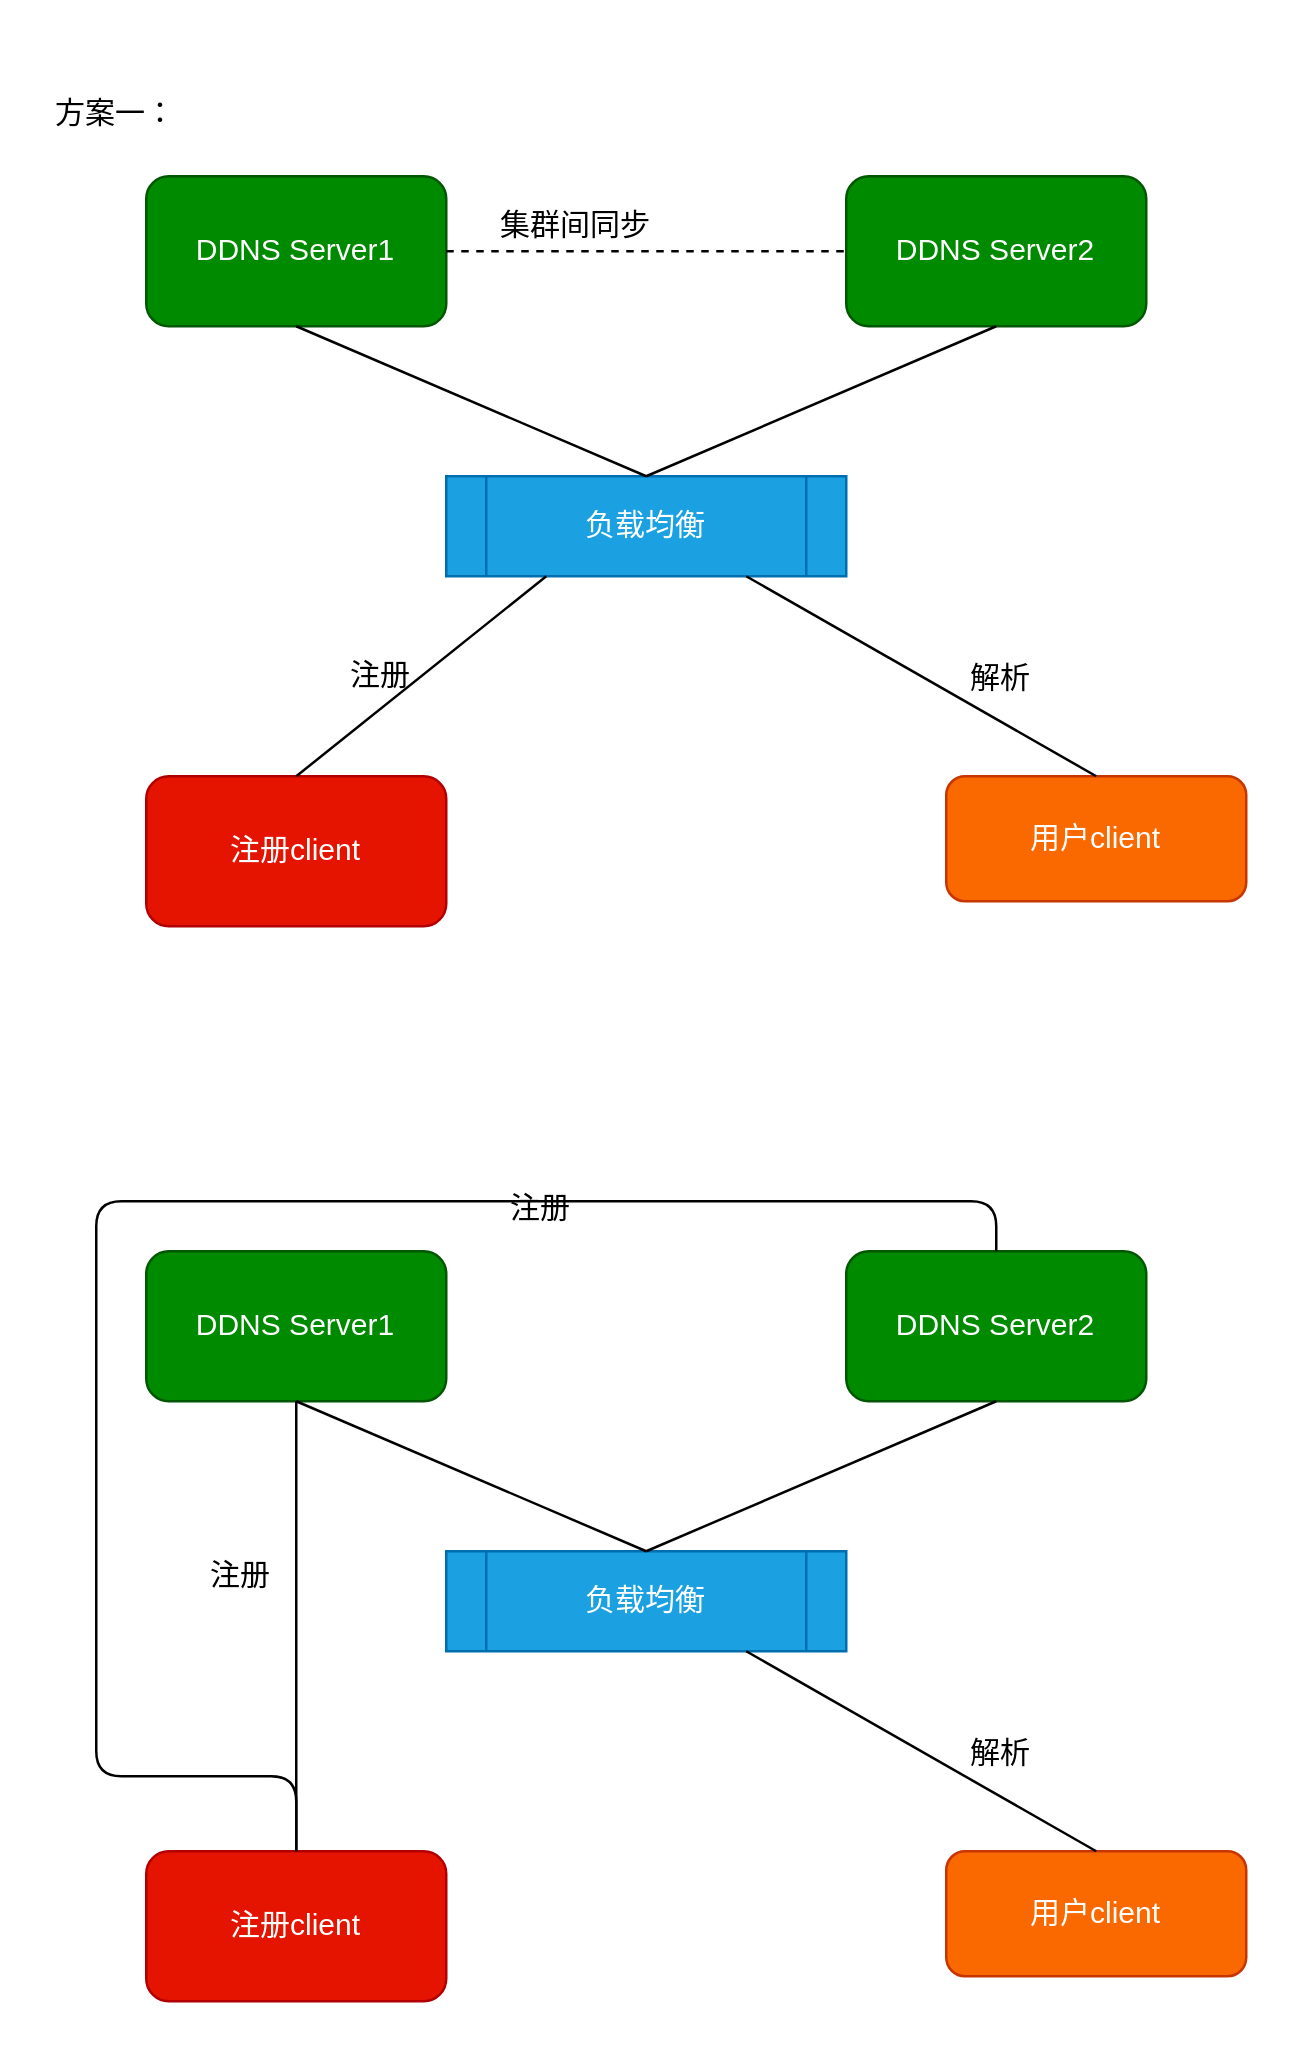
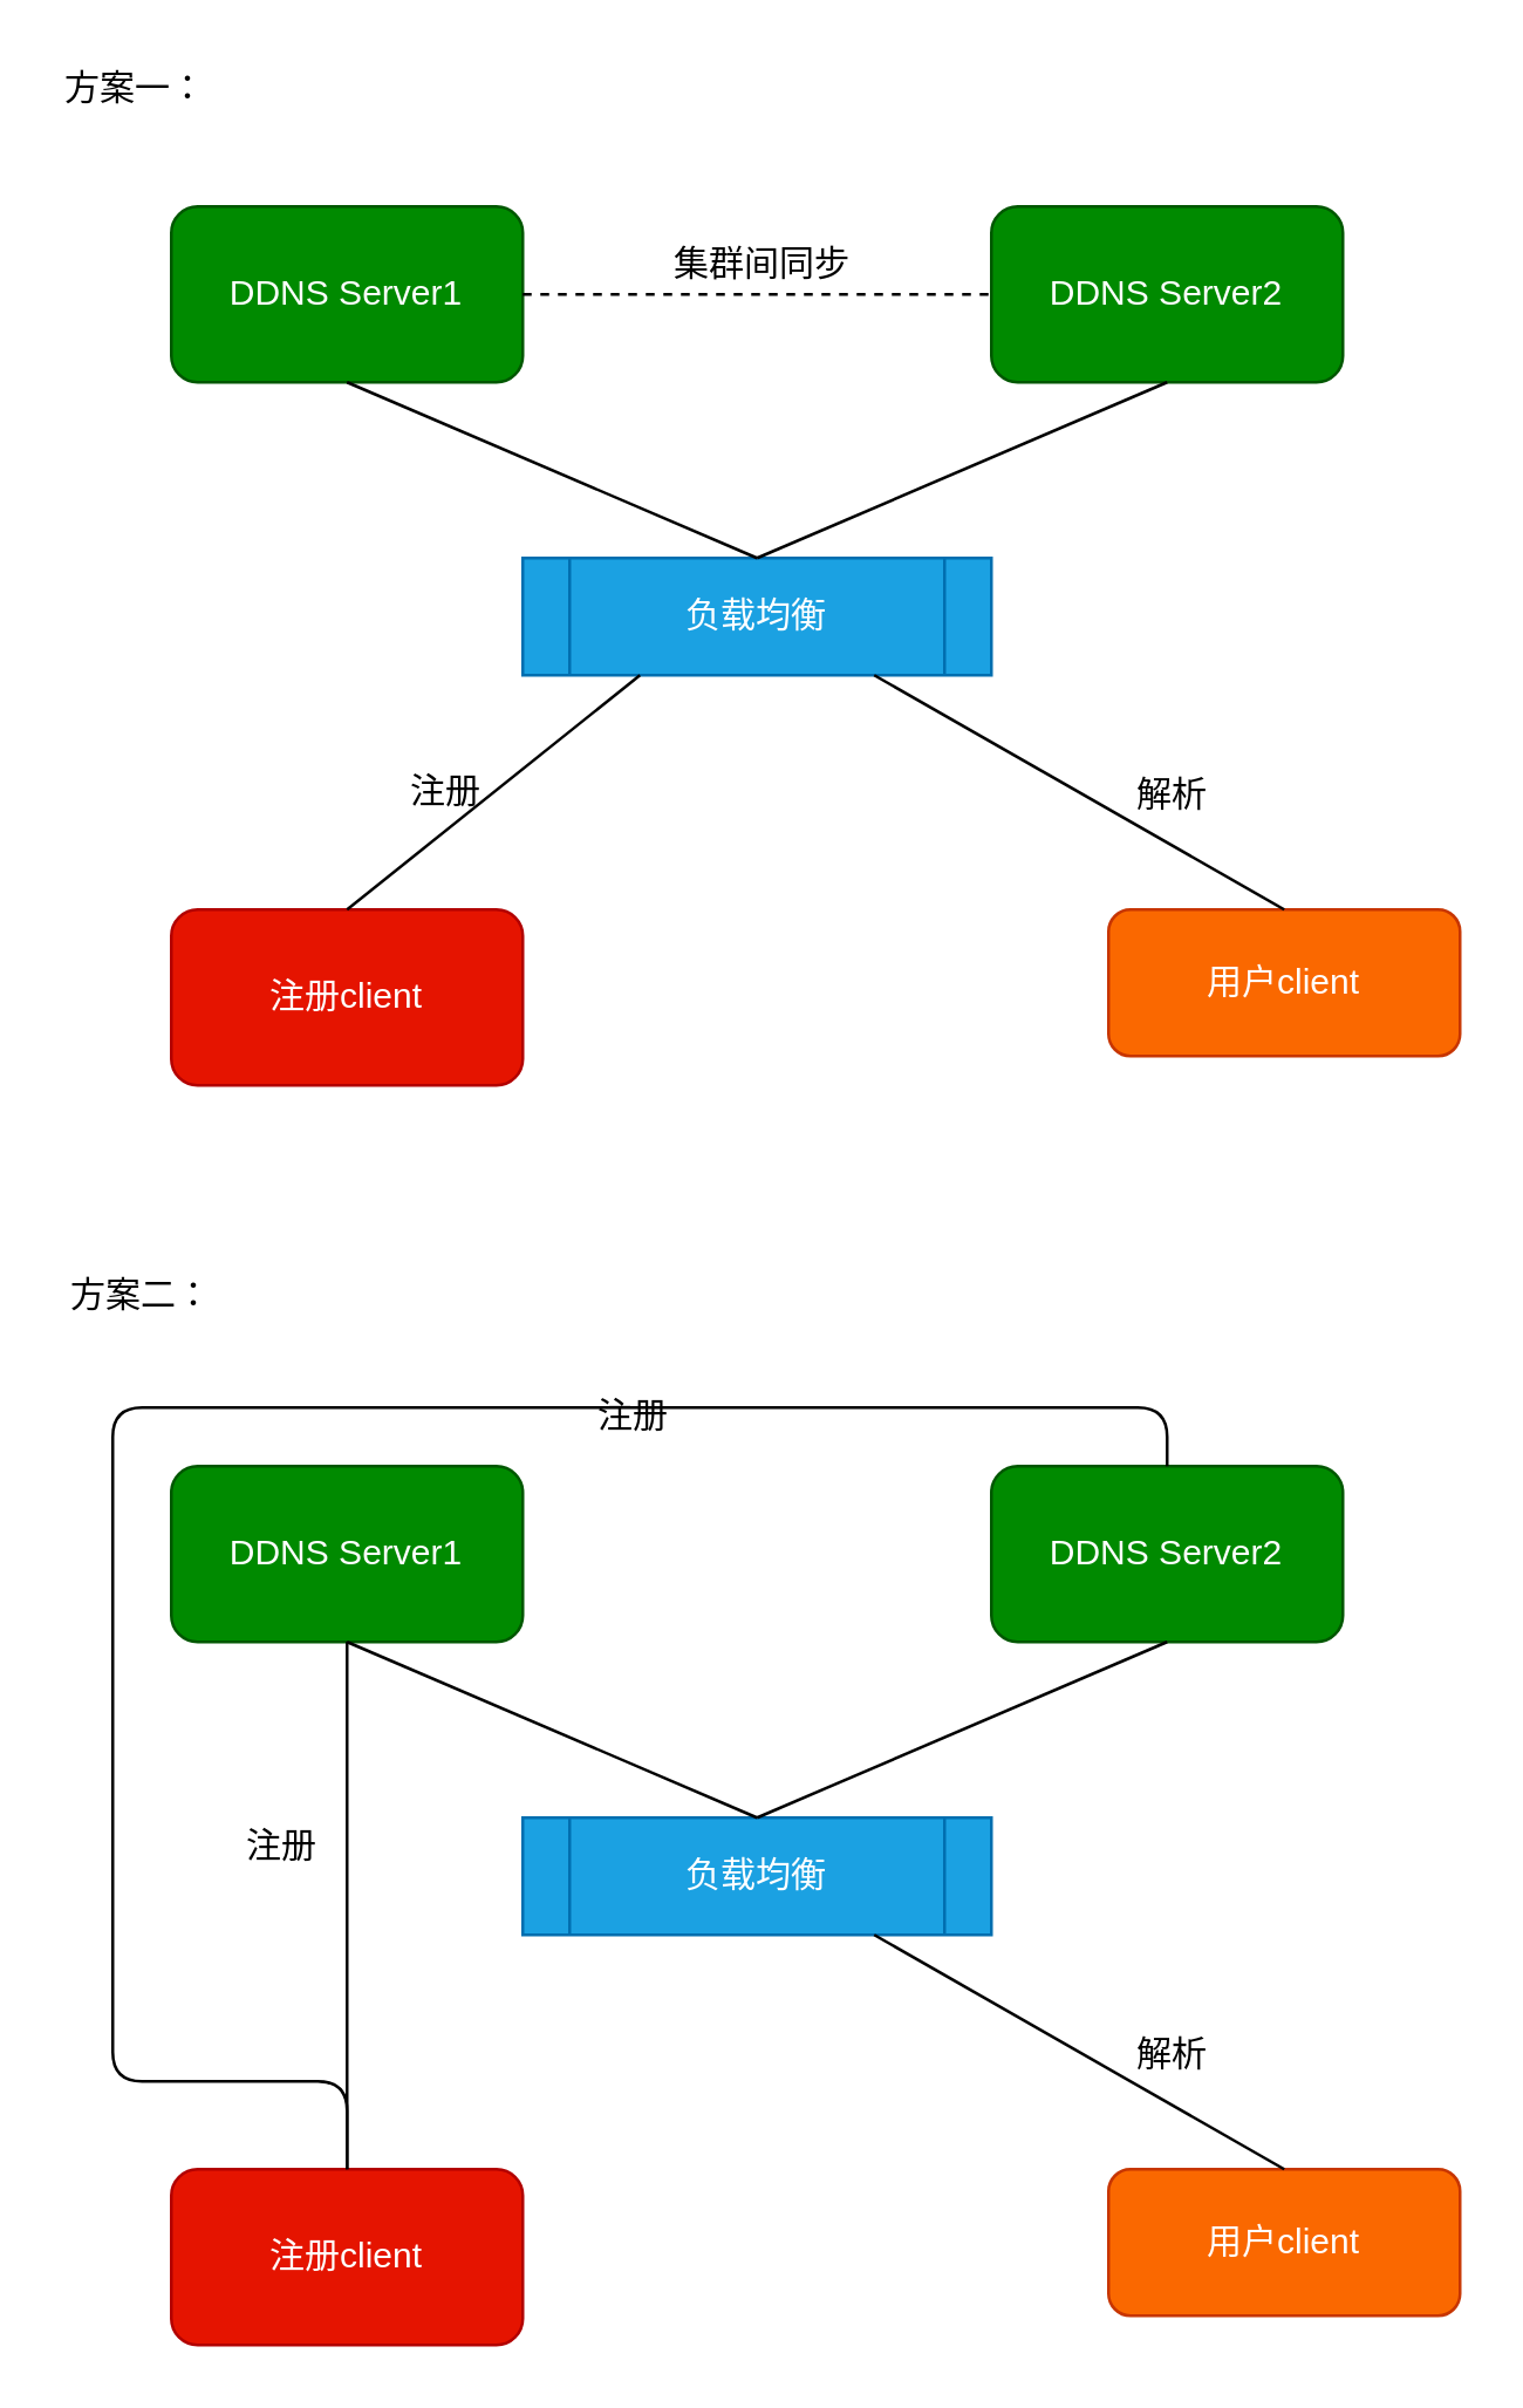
  <mxCell id="0" />
  <mxCell id="1" parent="0" />
  <mxCell id="2" value="DDNS Server1" style="rounded=1;whiteSpace=wrap;html=1;fillColor=#008a00;strokeColor=#005700;fontColor=#ffffff;" parent="1" vertex="1"><mxGeometry x="58" y="70" width="120" height="60" as="geometry" /></mxCell>
  <mxCell id="3" value="DDNS Server2" style="rounded=1;whiteSpace=wrap;html=1;fillColor=#008a00;strokeColor=#005700;fontColor=#ffffff;" parent="1" vertex="1"><mxGeometry x="338" y="70" width="120" height="60" as="geometry" /></mxCell>
  <mxCell id="4" value="" style="endArrow=none;html=1;dashed=1;entryX=0;entryY=0.5;entryDx=0;entryDy=0;exitX=1;exitY=0.5;exitDx=0;exitDy=0;" parent="1" source="2" target="3" edge="1"><mxGeometry width="50" height="50" relative="1" as="geometry"><mxPoint x="58" y="200" as="sourcePoint" /><mxPoint x="108" y="150" as="targetPoint" /></mxGeometry></mxCell>
- <mxCell id="5" value="集群间同步" style="text;html=1;resizable=0;points=[];autosize=1;align=left;verticalAlign=top;spacingTop=-4;" parent="1" vertex="1"><mxGeometry x="198" y="80" width="80" height="20" as="geometry" /></mxCell>
+ <mxCell id="5" value="集群间同步" style="text;html=1;resizable=0;points=[];autosize=1;align=left;verticalAlign=top;spacingTop=-4;" parent="1" vertex="1"><mxGeometry x="228" y="80" width="80" height="20" as="geometry" /></mxCell>
  <mxCell id="6" value="负载均衡" style="shape=process;whiteSpace=wrap;html=1;backgroundOutline=1;fillColor=#1ba1e2;strokeColor=#006EAF;fontColor=#ffffff;" parent="1" vertex="1"><mxGeometry x="178" y="190" width="160" height="40" as="geometry" /></mxCell>
  <mxCell id="7" value="" style="endArrow=none;html=1;entryX=0.5;entryY=1;entryDx=0;entryDy=0;exitX=0.5;exitY=0;exitDx=0;exitDy=0;" parent="1" source="6" target="2" edge="1"><mxGeometry width="50" height="50" relative="1" as="geometry"><mxPoint x="58" y="300" as="sourcePoint" /><mxPoint x="108" y="250" as="targetPoint" /></mxGeometry></mxCell>
  <mxCell id="8" value="" style="endArrow=none;html=1;entryX=0.5;entryY=1;entryDx=0;entryDy=0;exitX=0.5;exitY=0;exitDx=0;exitDy=0;" parent="1" source="6" target="3" edge="1"><mxGeometry width="50" height="50" relative="1" as="geometry"><mxPoint x="58" y="300" as="sourcePoint" /><mxPoint x="108" y="250" as="targetPoint" /></mxGeometry></mxCell>
  <mxCell id="9" value="注册client" style="rounded=1;whiteSpace=wrap;html=1;fillColor=#e51400;strokeColor=#B20000;fontColor=#ffffff;" parent="1" vertex="1"><mxGeometry x="58" y="310" width="120" height="60" as="geometry" /></mxCell>
  <mxCell id="10" value="用户client" style="rounded=1;whiteSpace=wrap;html=1;fillColor=#fa6800;strokeColor=#C73500;fontColor=#ffffff;" parent="1" vertex="1"><mxGeometry x="378" y="310" width="120" height="50" as="geometry" /></mxCell>
  <mxCell id="11" value="" style="endArrow=none;html=1;entryX=0.25;entryY=1;entryDx=0;entryDy=0;exitX=0.5;exitY=0;exitDx=0;exitDy=0;" parent="1" source="9" target="6" edge="1"><mxGeometry width="50" height="50" relative="1" as="geometry"><mxPoint x="58" y="440" as="sourcePoint" /><mxPoint x="108" y="390" as="targetPoint" /></mxGeometry></mxCell>
  <mxCell id="12" value="" style="endArrow=none;html=1;entryX=0.75;entryY=1;entryDx=0;entryDy=0;exitX=0.5;exitY=0;exitDx=0;exitDy=0;" parent="1" source="10" target="6" edge="1"><mxGeometry width="50" height="50" relative="1" as="geometry"><mxPoint x="58" y="510" as="sourcePoint" /><mxPoint x="108" y="460" as="targetPoint" /></mxGeometry></mxCell>
  <mxCell id="13" value="注册" style="text;html=1;resizable=0;points=[];autosize=1;align=left;verticalAlign=top;spacingTop=-4;" parent="1" vertex="1"><mxGeometry x="138" y="260" width="40" height="20" as="geometry" /></mxCell>
  <mxCell id="14" value="解析" style="text;html=1;resizable=0;points=[];autosize=1;align=left;verticalAlign=top;spacingTop=-4;" parent="1" vertex="1"><mxGeometry x="386" y="261" width="40" height="20" as="geometry" /></mxCell>
- <mxCell id="15" value="方案一：" style="text;html=1;resizable=0;points=[];autosize=1;align=left;verticalAlign=top;spacingTop=-4;" vertex="1" parent="1"><mxGeometry x="20" y="35" width="60" height="20" as="geometry" /></mxCell>
+ <mxCell id="15" value="方案一：" style="text;html=1;resizable=0;points=[];autosize=1;align=left;verticalAlign=top;spacingTop=-4;" vertex="1" parent="1"><mxGeometry x="20" y="20" width="60" height="20" as="geometry" /></mxCell>
+ <mxCell id="16" value="方案二：" style="text;html=1;resizable=0;points=[];autosize=1;align=left;verticalAlign=top;spacingTop=-4;" vertex="1" parent="1"><mxGeometry x="22" y="432" width="60" height="20" as="geometry" /></mxCell>
  <mxCell id="17" value="DDNS Server1" style="rounded=1;whiteSpace=wrap;html=1;fillColor=#008a00;strokeColor=#005700;fontColor=#ffffff;" vertex="1" parent="1"><mxGeometry x="58" y="500" width="120" height="60" as="geometry" /></mxCell>
  <mxCell id="18" value="DDNS Server2" style="rounded=1;whiteSpace=wrap;html=1;fillColor=#008a00;strokeColor=#005700;fontColor=#ffffff;" vertex="1" parent="1"><mxGeometry x="338" y="500" width="120" height="60" as="geometry" /></mxCell>
  <mxCell id="19" value="负载均衡" style="shape=process;whiteSpace=wrap;html=1;backgroundOutline=1;fillColor=#1ba1e2;strokeColor=#006EAF;fontColor=#ffffff;" vertex="1" parent="1"><mxGeometry x="178" y="620" width="160" height="40" as="geometry" /></mxCell>
  <mxCell id="20" value="" style="endArrow=none;html=1;entryX=0.5;entryY=1;entryDx=0;entryDy=0;exitX=0.5;exitY=0;exitDx=0;exitDy=0;" edge="1" parent="1" source="19" target="17"><mxGeometry width="50" height="50" relative="1" as="geometry"><mxPoint x="58" y="730" as="sourcePoint" /><mxPoint x="108" y="680" as="targetPoint" /></mxGeometry></mxCell>
  <mxCell id="21" value="" style="endArrow=none;html=1;entryX=0.5;entryY=1;entryDx=0;entryDy=0;exitX=0.5;exitY=0;exitDx=0;exitDy=0;" edge="1" parent="1" source="19" target="18"><mxGeometry width="50" height="50" relative="1" as="geometry"><mxPoint x="58" y="730" as="sourcePoint" /><mxPoint x="108" y="680" as="targetPoint" /></mxGeometry></mxCell>
  <mxCell id="22" value="注册client" style="rounded=1;whiteSpace=wrap;html=1;fillColor=#e51400;strokeColor=#B20000;fontColor=#ffffff;" vertex="1" parent="1"><mxGeometry x="58" y="740" width="120" height="60" as="geometry" /></mxCell>
  <mxCell id="23" value="用户client" style="rounded=1;whiteSpace=wrap;html=1;fillColor=#fa6800;strokeColor=#C73500;fontColor=#ffffff;" vertex="1" parent="1"><mxGeometry x="378" y="740" width="120" height="50" as="geometry" /></mxCell>
  <mxCell id="24" value="" style="endArrow=none;html=1;exitX=0.5;exitY=0;exitDx=0;exitDy=0;" edge="1" parent="1" source="22" target="17"><mxGeometry width="50" height="50" relative="1" as="geometry"><mxPoint x="58" y="870" as="sourcePoint" /><mxPoint x="108" y="820" as="targetPoint" /></mxGeometry></mxCell>
  <mxCell id="25" value="" style="endArrow=none;html=1;entryX=0.75;entryY=1;entryDx=0;entryDy=0;exitX=0.5;exitY=0;exitDx=0;exitDy=0;" edge="1" parent="1" source="23" target="19"><mxGeometry width="50" height="50" relative="1" as="geometry"><mxPoint x="58" y="940" as="sourcePoint" /><mxPoint x="108" y="890" as="targetPoint" /></mxGeometry></mxCell>
  <mxCell id="26" value="注册" style="text;html=1;resizable=0;points=[];autosize=1;align=left;verticalAlign=top;spacingTop=-4;" vertex="1" parent="1"><mxGeometry x="82" y="620" width="40" height="20" as="geometry" /></mxCell>
  <mxCell id="27" value="解析" style="text;html=1;resizable=0;points=[];autosize=1;align=left;verticalAlign=top;spacingTop=-4;" vertex="1" parent="1"><mxGeometry x="386" y="691" width="40" height="20" as="geometry" /></mxCell>
  <mxCell id="28" value="" style="endArrow=none;html=1;exitX=0.5;exitY=0;exitDx=0;exitDy=0;" edge="1" parent="1" source="22" target="18"><mxGeometry width="50" height="50" relative="1" as="geometry"><mxPoint x="128" y="750" as="sourcePoint" /><mxPoint x="128" y="570" as="targetPoint" /><Array as="points"><mxPoint x="118" y="710" /><mxPoint x="38" y="710" /><mxPoint x="38" y="480" /><mxPoint x="198" y="480" /><mxPoint x="398" y="480" /></Array></mxGeometry></mxCell>
  <mxCell id="29" value="注册" style="text;html=1;resizable=0;points=[];autosize=1;align=left;verticalAlign=top;spacingTop=-4;" vertex="1" parent="1"><mxGeometry x="202" y="473" width="40" height="20" as="geometry" /></mxCell>
